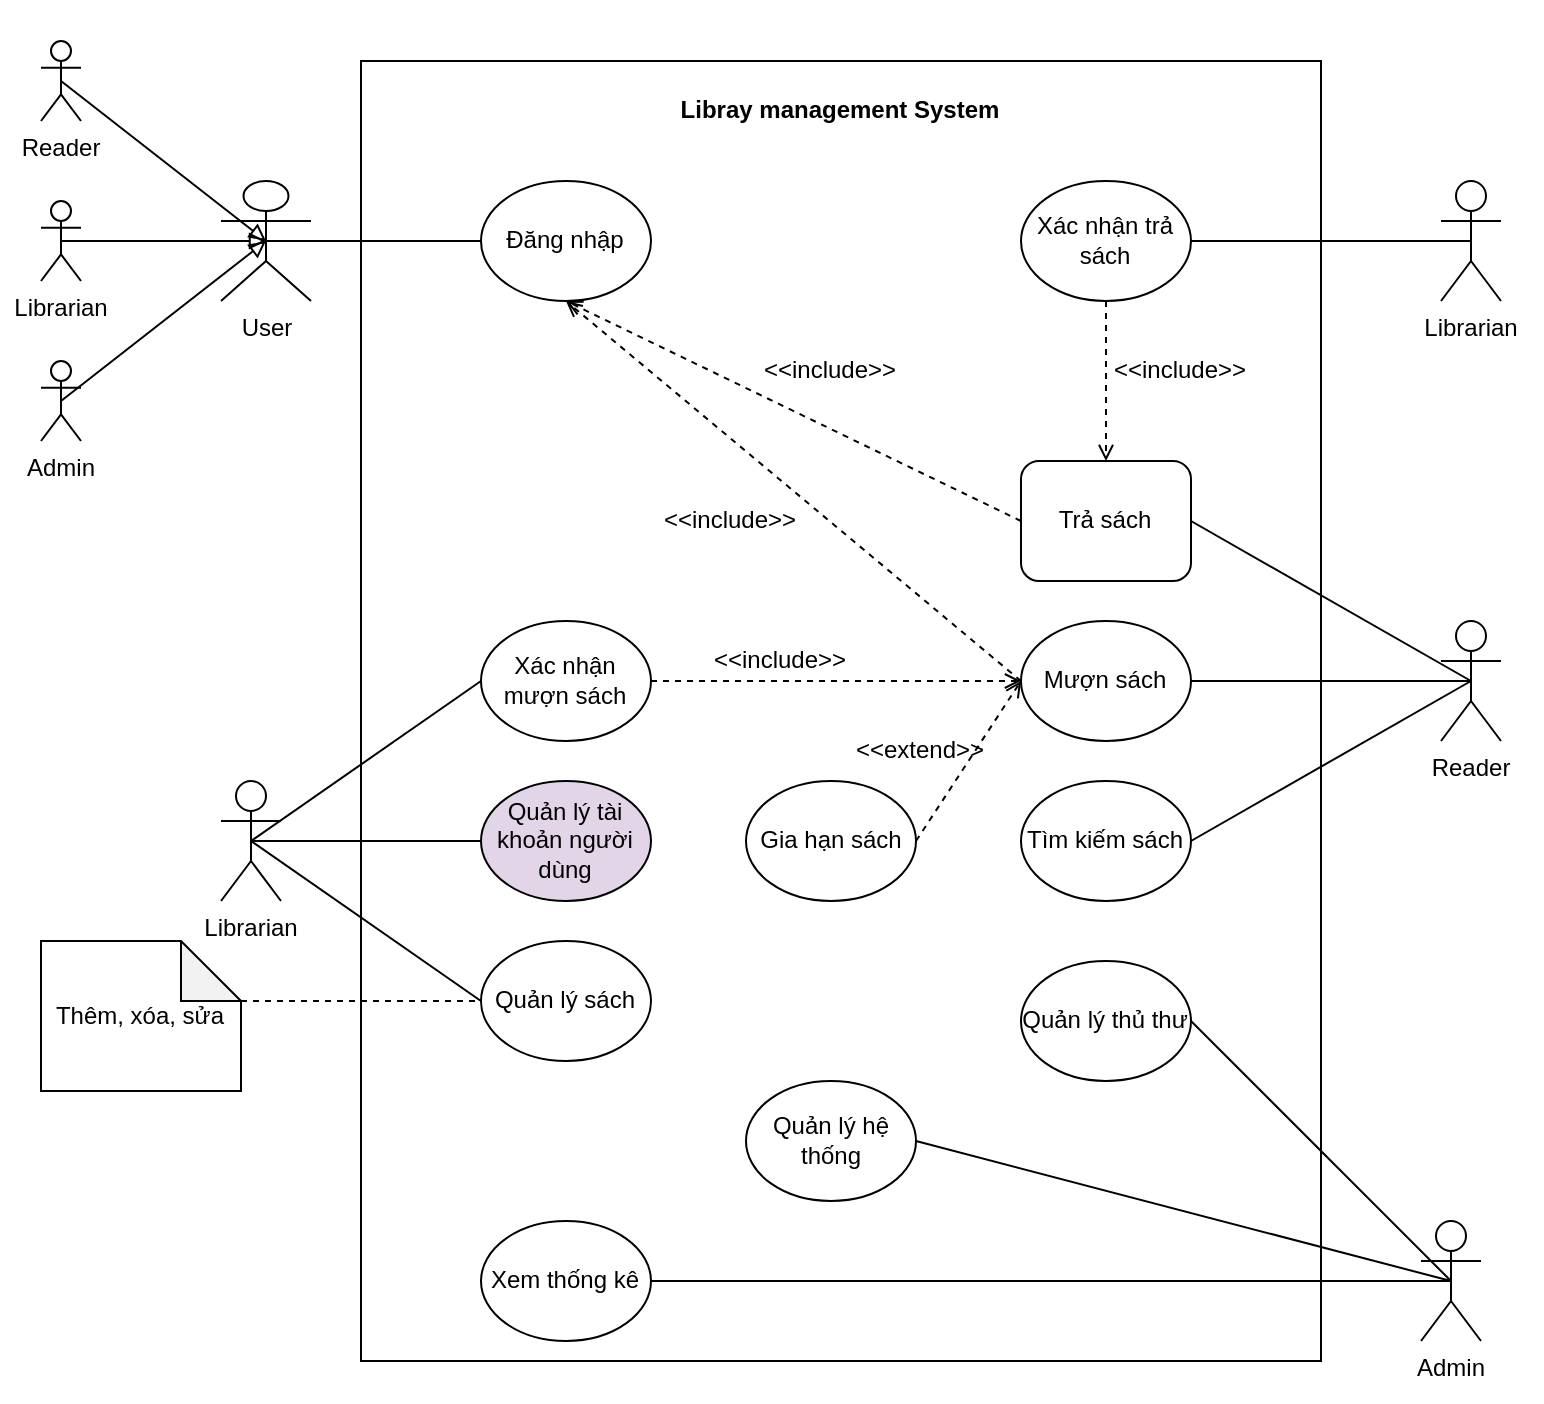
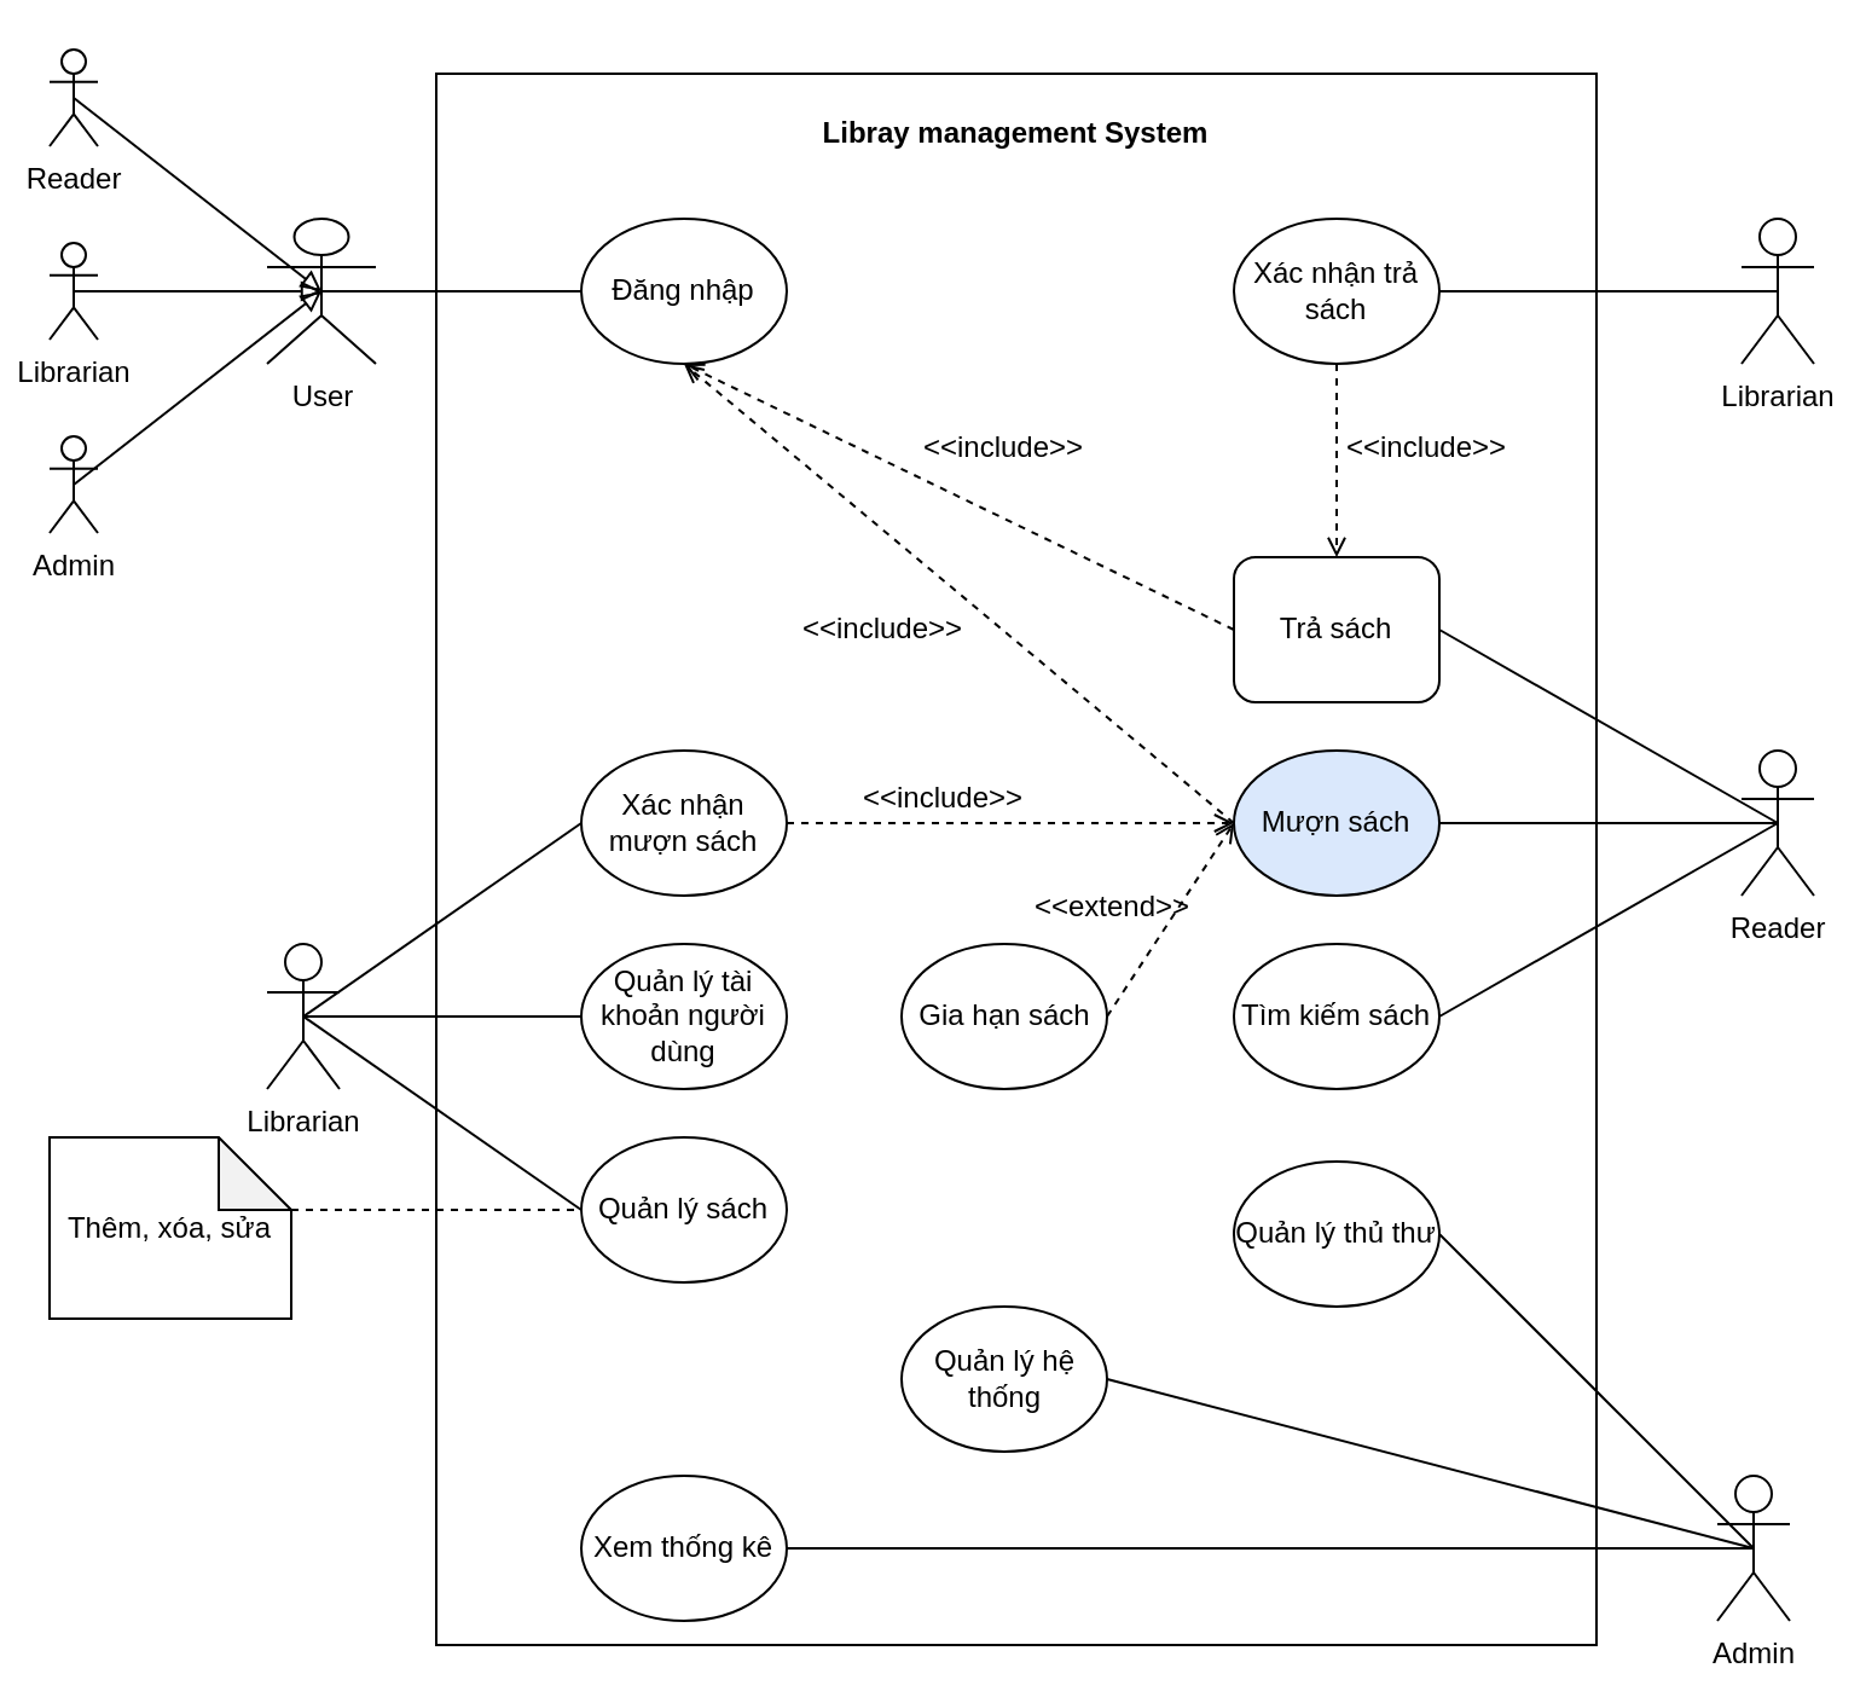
  <mxCell id="0" />
  <mxCell id="1" parent="0" />
  <mxCell id="2" value="" style="rounded=0;whiteSpace=wrap;html=1;" parent="1" vertex="1"><mxGeometry x="180" y="30" width="480" height="650" as="geometry" /></mxCell>
  <mxCell id="3" value="Libray management System" style="text;html=1;align=center;verticalAlign=middle;whiteSpace=wrap;rounded=0;fontStyle=1" parent="1" vertex="1"><mxGeometry x="330" y="40" width="180" height="30" as="geometry" /></mxCell>
  <mxCell id="4" value="Reader" style="shape=umlActor;verticalLabelPosition=bottom;verticalAlign=top;html=1;outlineConnect=0;" parent="1" vertex="1"><mxGeometry x="20" y="20" width="20" height="40" as="geometry" /></mxCell>
  <mxCell id="5" value="User" style="shape=umlActor;verticalLabelPosition=bottom;verticalAlign=top;html=1;outlineConnect=0;" parent="1" vertex="1"><mxGeometry x="110" y="90" width="45" height="60" as="geometry" /></mxCell>
  <mxCell id="6" value="Librarian" style="shape=umlActor;verticalLabelPosition=bottom;verticalAlign=top;html=1;outlineConnect=0;" parent="1" vertex="1"><mxGeometry x="20" y="100" width="20" height="40" as="geometry" /></mxCell>
  <mxCell id="7" value="Admin" style="shape=umlActor;verticalLabelPosition=bottom;verticalAlign=top;html=1;outlineConnect=0;" parent="1" vertex="1"><mxGeometry x="20" y="180" width="20" height="40" as="geometry" /></mxCell>
  <mxCell id="8" value="" style="endArrow=none;html=1;rounded=0;entryX=0.5;entryY=0.5;entryDx=0;entryDy=0;entryPerimeter=0;exitX=0.5;exitY=0.5;exitDx=0;exitDy=0;exitPerimeter=0;startArrow=block;startFill=0;" parent="1" source="5" target="4" edge="1"><mxGeometry width="50" height="50" relative="1" as="geometry"><mxPoint x="110" y="240" as="sourcePoint" /><mxPoint x="160" y="190" as="targetPoint" /></mxGeometry></mxCell>
  <mxCell id="9" value="" style="endArrow=none;html=1;rounded=0;entryX=0.5;entryY=0.5;entryDx=0;entryDy=0;entryPerimeter=0;exitX=0.5;exitY=0.5;exitDx=0;exitDy=0;exitPerimeter=0;startArrow=block;startFill=0;" parent="1" source="5" target="6" edge="1"><mxGeometry width="50" height="50" relative="1" as="geometry"><mxPoint x="125" y="200" as="sourcePoint" /><mxPoint x="30" y="120" as="targetPoint" /></mxGeometry></mxCell>
  <mxCell id="10" value="" style="endArrow=none;html=1;rounded=0;entryX=0.5;entryY=0.5;entryDx=0;entryDy=0;entryPerimeter=0;exitX=0.5;exitY=0.5;exitDx=0;exitDy=0;exitPerimeter=0;startArrow=block;startFill=0;" parent="1" source="5" target="7" edge="1"><mxGeometry width="50" height="50" relative="1" as="geometry"><mxPoint x="135" y="130" as="sourcePoint" /><mxPoint x="40" y="130" as="targetPoint" /></mxGeometry></mxCell>
  <mxCell id="11" value="Đăng nhập" style="ellipse;whiteSpace=wrap;html=1;" parent="1" vertex="1"><mxGeometry x="240" y="90" width="85" height="60" as="geometry" /></mxCell>
  <mxCell id="12" value="Tìm kiếm sách" style="ellipse;whiteSpace=wrap;html=1;" parent="1" vertex="1"><mxGeometry x="510" y="390" width="85" height="60" as="geometry" /></mxCell>
- <mxCell id="13" value="Mượn sách" style="ellipse;whiteSpace=wrap;html=1;" parent="1" vertex="1"><mxGeometry x="510" y="310" width="85" height="60" as="geometry" /></mxCell>
+ <mxCell id="13" value="Mượn sách" style="ellipse;whiteSpace=wrap;html=1;fillColor=#dae8fc;" parent="1" vertex="1"><mxGeometry x="510" y="310" width="85" height="60" as="geometry" /></mxCell>
  <mxCell id="14" value="Trả sách" style="whiteSpace=wrap;html=1;rounded=1;" parent="1" vertex="1"><mxGeometry x="510" y="230" width="85" height="60" as="geometry" /></mxCell>
  <mxCell id="15" value="Gia hạn sách" style="ellipse;whiteSpace=wrap;html=1;" parent="1" vertex="1"><mxGeometry x="372.5" y="390" width="85" height="60" as="geometry" /></mxCell>
  <mxCell id="16" value="" style="endArrow=open;dashed=1;html=1;rounded=0;exitX=0;exitY=0.5;exitDx=0;exitDy=0;entryX=0.5;entryY=1;entryDx=0;entryDy=0;endFill=0;" parent="1" source="14" target="11" edge="1"><mxGeometry width="50" height="50" relative="1" as="geometry"><mxPoint x="380" y="260" as="sourcePoint" /><mxPoint x="430" y="210" as="targetPoint" /></mxGeometry></mxCell>
  <mxCell id="17" value="" style="endArrow=open;dashed=1;html=1;rounded=0;exitX=0;exitY=0.5;exitDx=0;exitDy=0;entryX=0.5;entryY=1;entryDx=0;entryDy=0;endFill=0;" parent="1" source="13" target="11" edge="1"><mxGeometry width="50" height="50" relative="1" as="geometry"><mxPoint x="325" y="230" as="sourcePoint" /><mxPoint x="433" y="160" as="targetPoint" /></mxGeometry></mxCell>
  <mxCell id="18" value="&amp;lt;&amp;lt;include&amp;gt;&amp;gt;" style="text;html=1;align=center;verticalAlign=middle;whiteSpace=wrap;rounded=0;" parent="1" vertex="1"><mxGeometry x="385" y="170" width="60" height="30" as="geometry" /></mxCell>
  <mxCell id="19" value="&amp;lt;&amp;lt;include&amp;gt;&amp;gt;" style="text;html=1;align=center;verticalAlign=middle;whiteSpace=wrap;rounded=0;" parent="1" vertex="1"><mxGeometry x="335" y="245" width="60" height="30" as="geometry" /></mxCell>
  <mxCell id="20" value="" style="endArrow=open;dashed=1;html=1;rounded=0;exitX=1;exitY=0.5;exitDx=0;exitDy=0;entryX=0;entryY=0.5;entryDx=0;entryDy=0;endFill=0;" parent="1" source="15" target="13" edge="1"><mxGeometry width="50" height="50" relative="1" as="geometry"><mxPoint x="325" y="320" as="sourcePoint" /><mxPoint x="433" y="160" as="targetPoint" /></mxGeometry></mxCell>
  <mxCell id="21" value="&amp;lt;&amp;lt;extend&amp;gt;&amp;gt;" style="text;html=1;align=center;verticalAlign=middle;whiteSpace=wrap;rounded=0;" parent="1" vertex="1"><mxGeometry x="430" y="360" width="60" height="30" as="geometry" /></mxCell>
  <mxCell id="22" value="Reader" style="shape=umlActor;verticalLabelPosition=bottom;verticalAlign=top;html=1;outlineConnect=0;" parent="1" vertex="1"><mxGeometry x="720" y="310" width="30" height="60" as="geometry" /></mxCell>
  <mxCell id="23" value="" style="endArrow=none;html=1;rounded=0;exitX=0.5;exitY=0.5;exitDx=0;exitDy=0;exitPerimeter=0;entryX=1;entryY=0.5;entryDx=0;entryDy=0;" parent="1" source="22" target="14" edge="1"><mxGeometry width="50" height="50" relative="1" as="geometry"><mxPoint x="170" y="310" as="sourcePoint" /><mxPoint x="220" y="260" as="targetPoint" /></mxGeometry></mxCell>
  <mxCell id="24" value="" style="endArrow=none;html=1;rounded=0;exitX=0.5;exitY=0.5;exitDx=0;exitDy=0;exitPerimeter=0;entryX=1;entryY=0.5;entryDx=0;entryDy=0;" parent="1" source="22" target="13" edge="1"><mxGeometry width="50" height="50" relative="1" as="geometry"><mxPoint x="135" y="320" as="sourcePoint" /><mxPoint x="240" y="230" as="targetPoint" /></mxGeometry></mxCell>
  <mxCell id="25" value="" style="endArrow=none;html=1;rounded=0;exitX=0.5;exitY=0.5;exitDx=0;exitDy=0;exitPerimeter=0;entryX=1;entryY=0.5;entryDx=0;entryDy=0;" parent="1" source="22" target="12" edge="1"><mxGeometry width="50" height="50" relative="1" as="geometry"><mxPoint x="135" y="320" as="sourcePoint" /><mxPoint x="240" y="320" as="targetPoint" /></mxGeometry></mxCell>
  <mxCell id="26" value="" style="endArrow=none;html=1;rounded=0;exitX=0.5;exitY=0.5;exitDx=0;exitDy=0;exitPerimeter=0;entryX=0;entryY=0.5;entryDx=0;entryDy=0;" parent="1" source="5" target="11" edge="1"><mxGeometry width="50" height="50" relative="1" as="geometry"><mxPoint x="210" y="150" as="sourcePoint" /><mxPoint x="315" y="60" as="targetPoint" /></mxGeometry></mxCell>
  <mxCell id="27" value="Xác nhận mượn sách" style="ellipse;whiteSpace=wrap;html=1;" vertex="1" parent="1"><mxGeometry x="240" y="310" width="85" height="60" as="geometry" /></mxCell>
  <mxCell id="28" value="Xác nhận trả sách" style="ellipse;whiteSpace=wrap;html=1;" vertex="1" parent="1"><mxGeometry x="510" y="90" width="85" height="60" as="geometry" /></mxCell>
  <mxCell id="29" value="Librarian" style="shape=umlActor;verticalLabelPosition=bottom;verticalAlign=top;html=1;outlineConnect=0;" vertex="1" parent="1"><mxGeometry x="720" y="90" width="30" height="60" as="geometry" /></mxCell>
  <mxCell id="30" value="Librarian" style="shape=umlActor;verticalLabelPosition=bottom;verticalAlign=top;html=1;outlineConnect=0;" vertex="1" parent="1"><mxGeometry x="110" y="390" width="30" height="60" as="geometry" /></mxCell>
  <mxCell id="31" value="" style="endArrow=none;html=1;rounded=0;exitX=0.5;exitY=0.5;exitDx=0;exitDy=0;exitPerimeter=0;entryX=1;entryY=0.5;entryDx=0;entryDy=0;" edge="1" parent="1" source="29" target="28"><mxGeometry width="50" height="50" relative="1" as="geometry"><mxPoint x="780" y="190" as="sourcePoint" /><mxPoint x="640" y="190" as="targetPoint" /></mxGeometry></mxCell>
  <mxCell id="32" value="" style="endArrow=none;html=1;rounded=0;exitX=0;exitY=0.5;exitDx=0;exitDy=0;entryX=0.5;entryY=0.5;entryDx=0;entryDy=0;entryPerimeter=0;" edge="1" parent="1" source="27" target="30"><mxGeometry width="50" height="50" relative="1" as="geometry"><mxPoint x="290" y="280" as="sourcePoint" /><mxPoint x="150" y="280" as="targetPoint" /></mxGeometry></mxCell>
  <mxCell id="33" value="" style="endArrow=open;dashed=1;html=1;rounded=0;exitX=1;exitY=0.5;exitDx=0;exitDy=0;endFill=0;entryX=0;entryY=0.5;entryDx=0;entryDy=0;" edge="1" parent="1" source="27" target="13"><mxGeometry width="50" height="50" relative="1" as="geometry"><mxPoint x="520" y="350" as="sourcePoint" /><mxPoint x="500" y="340" as="targetPoint" /></mxGeometry></mxCell>
  <mxCell id="34" value="&amp;lt;&amp;lt;include&amp;gt;&amp;gt;" style="text;html=1;align=center;verticalAlign=middle;whiteSpace=wrap;rounded=0;" vertex="1" parent="1"><mxGeometry x="360" y="315" width="60" height="30" as="geometry" /></mxCell>
  <mxCell id="35" value="" style="endArrow=open;dashed=1;html=1;rounded=0;exitX=0.5;exitY=1;exitDx=0;exitDy=0;entryX=0.5;entryY=0;entryDx=0;entryDy=0;endFill=0;" edge="1" parent="1" source="28" target="14"><mxGeometry width="50" height="50" relative="1" as="geometry"><mxPoint x="520" y="270" as="sourcePoint" /><mxPoint x="293" y="160" as="targetPoint" /></mxGeometry></mxCell>
  <mxCell id="36" value="&amp;lt;&amp;lt;include&amp;gt;&amp;gt;" style="text;html=1;align=center;verticalAlign=middle;whiteSpace=wrap;rounded=0;" vertex="1" parent="1"><mxGeometry x="560" y="170" width="60" height="30" as="geometry" /></mxCell>
  <mxCell id="37" value="Quản lý sách" style="ellipse;whiteSpace=wrap;html=1;" vertex="1" parent="1"><mxGeometry x="240" y="470" width="85" height="60" as="geometry" /></mxCell>
- <mxCell id="38" value="Quản lý tài khoản người dùng" style="ellipse;whiteSpace=wrap;html=1;fillColor=#e1d5e7;" vertex="1" parent="1"><mxGeometry x="240" y="390" width="85" height="60" as="geometry" /></mxCell>
+ <mxCell id="38" value="Quản lý tài khoản người dùng" style="ellipse;whiteSpace=wrap;html=1;" vertex="1" parent="1"><mxGeometry x="240" y="390" width="85" height="60" as="geometry" /></mxCell>
  <mxCell id="39" value="" style="endArrow=none;html=1;rounded=0;exitX=0;exitY=0.5;exitDx=0;exitDy=0;entryX=0.5;entryY=0.5;entryDx=0;entryDy=0;entryPerimeter=0;" edge="1" parent="1" source="38" target="30"><mxGeometry width="50" height="50" relative="1" as="geometry"><mxPoint x="250" y="350" as="sourcePoint" /><mxPoint x="135" y="430" as="targetPoint" /></mxGeometry></mxCell>
  <mxCell id="40" value="" style="endArrow=none;html=1;rounded=0;exitX=0;exitY=0.5;exitDx=0;exitDy=0;entryX=0.5;entryY=0.5;entryDx=0;entryDy=0;entryPerimeter=0;" edge="1" parent="1" source="37" target="30"><mxGeometry width="50" height="50" relative="1" as="geometry"><mxPoint x="250" y="430" as="sourcePoint" /><mxPoint x="135" y="430" as="targetPoint" /></mxGeometry></mxCell>
  <mxCell id="41" value="Thêm, xóa, sửa" style="shape=note;whiteSpace=wrap;html=1;backgroundOutline=1;darkOpacity=0.05;" vertex="1" parent="1"><mxGeometry x="20" y="470" width="100" height="75" as="geometry" /></mxCell>
  <mxCell id="42" value="" style="endArrow=none;html=1;rounded=0;entryX=0;entryY=0.5;entryDx=0;entryDy=0;exitX=0;exitY=0;exitDx=100;exitDy=30;exitPerimeter=0;dashed=1;" edge="1" parent="1" source="41" target="37"><mxGeometry width="50" height="50" relative="1" as="geometry"><mxPoint x="170" y="600" as="sourcePoint" /><mxPoint x="220" y="550" as="targetPoint" /></mxGeometry></mxCell>
  <mxCell id="43" value="Admin" style="shape=umlActor;verticalLabelPosition=bottom;verticalAlign=top;html=1;outlineConnect=0;" vertex="1" parent="1"><mxGeometry x="710" y="610" width="30" height="60" as="geometry" /></mxCell>
  <mxCell id="44" value="Quản lý thủ thư" style="ellipse;whiteSpace=wrap;html=1;" vertex="1" parent="1"><mxGeometry x="510" y="480" width="85" height="60" as="geometry" /></mxCell>
  <mxCell id="45" value="Quản lý hệ thống" style="ellipse;whiteSpace=wrap;html=1;" vertex="1" parent="1"><mxGeometry x="372.5" y="540" width="85" height="60" as="geometry" /></mxCell>
  <mxCell id="46" value="Xem thống kê" style="ellipse;whiteSpace=wrap;html=1;" vertex="1" parent="1"><mxGeometry x="240" y="610" width="85" height="60" as="geometry" /></mxCell>
  <mxCell id="47" value="" style="endArrow=none;html=1;rounded=0;entryX=0.5;entryY=0.5;entryDx=0;entryDy=0;entryPerimeter=0;exitX=1;exitY=0.5;exitDx=0;exitDy=0;" edge="1" parent="1" source="44" target="43"><mxGeometry width="50" height="50" relative="1" as="geometry"><mxPoint x="640" y="600" as="sourcePoint" /><mxPoint x="690" y="550" as="targetPoint" /></mxGeometry></mxCell>
  <mxCell id="48" value="" style="endArrow=none;html=1;rounded=0;entryX=0.5;entryY=0.5;entryDx=0;entryDy=0;entryPerimeter=0;exitX=1;exitY=0.5;exitDx=0;exitDy=0;" edge="1" parent="1" source="45" target="43"><mxGeometry width="50" height="50" relative="1" as="geometry"><mxPoint x="605" y="520" as="sourcePoint" /><mxPoint x="735" y="630" as="targetPoint" /></mxGeometry></mxCell>
  <mxCell id="49" value="" style="endArrow=none;html=1;rounded=0;entryX=0.5;entryY=0.5;entryDx=0;entryDy=0;entryPerimeter=0;exitX=1;exitY=0.5;exitDx=0;exitDy=0;" edge="1" parent="1" source="46" target="43"><mxGeometry width="50" height="50" relative="1" as="geometry"><mxPoint x="467" y="580" as="sourcePoint" /><mxPoint x="735" y="630" as="targetPoint" /></mxGeometry></mxCell>
